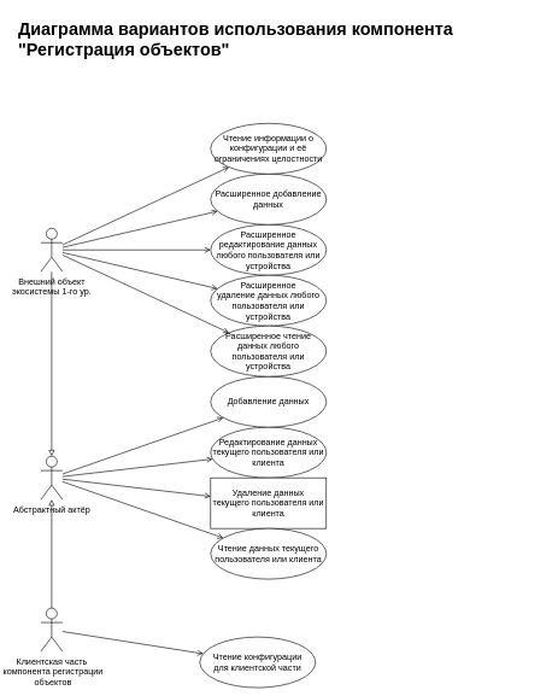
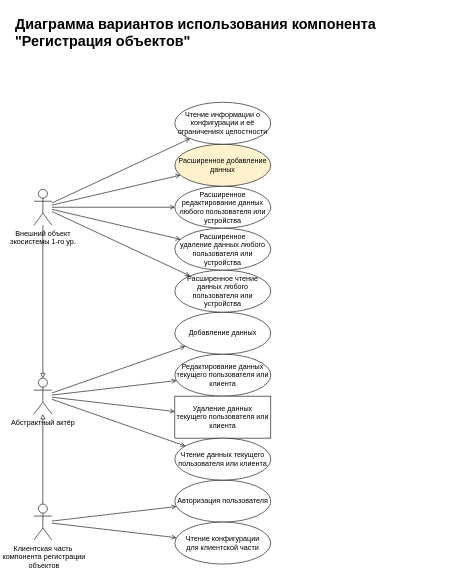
  <mxCell id="0" />
  <mxCell id="1" parent="0" />
+ <mxCell id="2" value="Авторизация пользователя" style="ellipse;whiteSpace=wrap;html=1;" parent="1" vertex="1"><mxGeometry x="291" y="800" width="160" height="70" as="geometry" /></mxCell>
  <mxCell id="3" value="Редактирование данных текущего пользователя или клиента" style="ellipse;whiteSpace=wrap;html=1;" parent="1" vertex="1"><mxGeometry x="291" y="590" width="160" height="70" as="geometry" /></mxCell>
  <mxCell id="4" value="Удаление данных&lt;br&gt;текущего пользователя или клиента" style="whiteSpace=wrap;html=1;rounded=0;" parent="1" vertex="1"><mxGeometry x="291" y="660" width="160" height="70" as="geometry" /></mxCell>
  <mxCell id="5" value="Добавление данных" style="ellipse;whiteSpace=wrap;html=1;" parent="1" vertex="1"><mxGeometry x="291" y="520" width="160" height="70" as="geometry" /></mxCell>
  <mxCell id="6" value="Расширенное редактирование данных&lt;br&gt;любого пользователя или устройства" style="ellipse;whiteSpace=wrap;html=1;" parent="1" vertex="1"><mxGeometry x="291" y="310" width="160" height="70" as="geometry" /></mxCell>
- <mxCell id="7" value="Расширенное добавление данных" style="ellipse;whiteSpace=wrap;html=1;" parent="1" vertex="1"><mxGeometry x="291" y="240" width="160" height="70" as="geometry" /></mxCell>
+ <mxCell id="7" value="Расширенное добавление данных" style="ellipse;whiteSpace=wrap;html=1;fillColor=#fff2cc;" parent="1" vertex="1"><mxGeometry x="291" y="240" width="160" height="70" as="geometry" /></mxCell>
  <mxCell id="8" value="&lt;font style=&quot;vertical-align: inherit;&quot;&gt;&lt;font style=&quot;vertical-align: inherit;&quot;&gt;&lt;font style=&quot;vertical-align: inherit;&quot;&gt;&lt;font style=&quot;vertical-align: inherit;&quot;&gt;Абстрактный актёр&lt;br&gt;&lt;/font&gt;&lt;/font&gt;&lt;/font&gt;&lt;/font&gt;" style="shape=umlActor;verticalLabelPosition=bottom;verticalAlign=top;html=1;" parent="1" vertex="1"><mxGeometry x="56" y="630" width="30" height="60" as="geometry" /></mxCell>
+ <mxCell id="9" style="edgeStyle=none;rounded=0;orthogonalLoop=1;jettySize=auto;html=1;endArrow=open;endFill=0;" parent="1" source="28" target="2" edge="1"><mxGeometry relative="1" as="geometry"><mxPoint x="116" y="1189" as="sourcePoint" /><mxPoint x="176" y="1189" as="targetPoint" /></mxGeometry></mxCell>
  <mxCell id="10" style="edgeStyle=none;rounded=0;orthogonalLoop=1;jettySize=auto;html=1;endArrow=open;endFill=0;" parent="1" source="15" target="7" edge="1"><mxGeometry relative="1" as="geometry"><mxPoint x="296" y="838.947" as="sourcePoint" /><mxPoint x="633.094" y="912.955" as="targetPoint" /></mxGeometry></mxCell>
  <mxCell id="11" style="edgeStyle=none;rounded=0;orthogonalLoop=1;jettySize=auto;html=1;endArrow=open;endFill=0;" parent="1" source="15" target="6" edge="1"><mxGeometry relative="1" as="geometry"><mxPoint x="296" y="850" as="sourcePoint" /><mxPoint x="643.094" y="922.955" as="targetPoint" /></mxGeometry></mxCell>
  <mxCell id="12" style="edgeStyle=none;rounded=0;orthogonalLoop=1;jettySize=auto;html=1;endArrow=open;endFill=0;" parent="1" source="15" target="14" edge="1"><mxGeometry relative="1" as="geometry"><mxPoint x="296" y="861.053" as="sourcePoint" /><mxPoint x="653.094" y="932.955" as="targetPoint" /></mxGeometry></mxCell>
  <mxCell id="13" style="rounded=0;orthogonalLoop=1;jettySize=auto;html=1;endArrow=block;endFill=0;" parent="1" source="15" target="8" edge="1"><mxGeometry relative="1" as="geometry"><mxPoint x="181" y="600" as="sourcePoint" /><mxPoint x="266" y="835.517" as="targetPoint" /></mxGeometry></mxCell>
  <mxCell id="14" value="Расширенное&lt;br&gt;удаление данных любого пользователя или устройства" style="ellipse;whiteSpace=wrap;html=1;" parent="1" vertex="1"><mxGeometry x="291" y="380" width="160" height="70" as="geometry" /></mxCell>
  <mxCell id="15" value="Внешний объект&lt;br&gt;экосистемы 1-го ур." style="shape=umlActor;verticalLabelPosition=bottom;verticalAlign=top;html=1;" parent="1" vertex="1"><mxGeometry x="56" y="315" width="30" height="60" as="geometry" /></mxCell>
  <mxCell id="16" value="Расширенное чтение данных любого пользователя или устройства" style="ellipse;whiteSpace=wrap;html=1;" parent="1" vertex="1"><mxGeometry x="291" y="450" width="160" height="70" as="geometry" /></mxCell>
  <mxCell id="17" value="Чтение данных текущего пользователя или клиента" style="ellipse;whiteSpace=wrap;html=1;" parent="1" vertex="1"><mxGeometry x="291" y="730" width="160" height="70" as="geometry" /></mxCell>
  <mxCell id="18" style="edgeStyle=none;rounded=0;orthogonalLoop=1;jettySize=auto;html=1;endArrow=open;endFill=0;" parent="1" source="15" target="16" edge="1"><mxGeometry relative="1" as="geometry"><mxPoint x="111" y="629.747" as="sourcePoint" /><mxPoint x="465.77" y="1096.786" as="targetPoint" /></mxGeometry></mxCell>
  <mxCell id="19" value="&lt;font style=&quot;vertical-align: inherit;&quot;&gt;&lt;font style=&quot;vertical-align: inherit;&quot;&gt;Чтение информации о конфигурации и её ограничениях целостности&lt;br&gt;&lt;/font&gt;&lt;/font&gt;" style="ellipse;whiteSpace=wrap;html=1;" parent="1" vertex="1"><mxGeometry x="291" y="170" width="160" height="70" as="geometry" /></mxCell>
  <mxCell id="20" style="edgeStyle=none;rounded=0;orthogonalLoop=1;jettySize=auto;html=1;endArrow=open;endFill=0;" parent="1" source="15" target="19" edge="1"><mxGeometry relative="1" as="geometry"><mxPoint x="106" y="487.848" as="sourcePoint" /><mxPoint x="447.986" y="210.796" as="targetPoint" /></mxGeometry></mxCell>
- <mxCell id="21" value="&lt;font style=&quot;vertical-align: inherit;&quot;&gt;&lt;font style=&quot;vertical-align: inherit;&quot;&gt;Чтение конфигурации&lt;br&gt;для клиентской части&lt;br&gt;&lt;/font&gt;&lt;/font&gt;" style="ellipse;whiteSpace=wrap;html=1;" parent="1" vertex="1"><mxGeometry x="276" y="880" width="160" height="70" as="geometry" /></mxCell>
+ <mxCell id="21" value="&lt;font style=&quot;vertical-align: inherit;&quot;&gt;&lt;font style=&quot;vertical-align: inherit;&quot;&gt;Чтение конфигурации&lt;br&gt;для клиентской части&lt;br&gt;&lt;/font&gt;&lt;/font&gt;" style="ellipse;whiteSpace=wrap;html=1;" parent="1" vertex="1"><mxGeometry x="291" y="870" width="160" height="70" as="geometry" /></mxCell>
  <mxCell id="22" style="edgeStyle=none;rounded=0;orthogonalLoop=1;jettySize=auto;html=1;endArrow=open;endFill=0;" parent="1" source="28" target="21" edge="1"><mxGeometry relative="1" as="geometry"><mxPoint x="96" y="745" as="sourcePoint" /><mxPoint x="167.008" y="774.439" as="targetPoint" /></mxGeometry></mxCell>
  <mxCell id="23" value="&lt;h1&gt;Диаграмма вариантов использования компонента &quot;Регистрация объектов&quot;&lt;/h1&gt;&lt;span style=&quot;text-align: center;&quot;&gt;&lt;br&gt;&lt;/span&gt;" style="text;html=1;strokeColor=none;fillColor=none;spacing=5;spacingTop=-20;overflow=hidden;rounded=0;whiteSpace=wrap;" parent="1" vertex="1"><mxGeometry x="20" y="20" width="730" height="110" as="geometry" /></mxCell>
  <mxCell id="24" style="edgeStyle=none;rounded=0;orthogonalLoop=1;jettySize=auto;html=1;endArrow=open;endFill=0;" edge="1" parent="1" source="8" target="5"><mxGeometry relative="1" as="geometry"><mxPoint x="96" y="845" as="sourcePoint" /><mxPoint x="301" y="845" as="targetPoint" /></mxGeometry></mxCell>
  <mxCell id="25" style="edgeStyle=none;rounded=0;orthogonalLoop=1;jettySize=auto;html=1;endArrow=open;endFill=0;" edge="1" parent="1" source="8" target="3"><mxGeometry relative="1" as="geometry"><mxPoint x="121" y="860" as="sourcePoint" /><mxPoint x="326" y="860" as="targetPoint" /></mxGeometry></mxCell>
  <mxCell id="26" style="edgeStyle=none;rounded=0;orthogonalLoop=1;jettySize=auto;html=1;endArrow=open;endFill=0;" edge="1" parent="1" source="8" target="4"><mxGeometry relative="1" as="geometry"><mxPoint x="116" y="865" as="sourcePoint" /><mxPoint x="321" y="865" as="targetPoint" /></mxGeometry></mxCell>
  <mxCell id="27" style="edgeStyle=none;rounded=0;orthogonalLoop=1;jettySize=auto;html=1;endArrow=open;endFill=0;" edge="1" parent="1" source="8" target="17"><mxGeometry relative="1" as="geometry"><mxPoint x="126" y="875" as="sourcePoint" /><mxPoint x="331" y="875" as="targetPoint" /></mxGeometry></mxCell>
  <mxCell id="28" value="&lt;font style=&quot;vertical-align: inherit;&quot;&gt;&lt;font style=&quot;vertical-align: inherit;&quot;&gt;&lt;font style=&quot;vertical-align: inherit;&quot;&gt;&lt;font style=&quot;vertical-align: inherit;&quot;&gt;Клиентская часть &lt;/font&gt;&lt;/font&gt;&lt;/font&gt;&lt;/font&gt;&lt;br&gt;&lt;font style=&quot;vertical-align: inherit;&quot;&gt;&lt;font style=&quot;vertical-align: inherit;&quot;&gt;&lt;font style=&quot;vertical-align: inherit;&quot;&gt;&lt;font style=&quot;vertical-align: inherit;&quot;&gt;&amp;nbsp;компонента регистрации&lt;br&gt;&amp;nbsp;объектов&lt;br&gt;&lt;/font&gt;&lt;/font&gt;&lt;/font&gt;&lt;/font&gt;" style="shape=umlActor;verticalLabelPosition=bottom;verticalAlign=top;html=1;" vertex="1" parent="1"><mxGeometry x="56" y="840" width="30" height="60" as="geometry" /></mxCell>
  <mxCell id="29" style="rounded=0;orthogonalLoop=1;jettySize=auto;html=1;endArrow=block;endFill=0;" edge="1" parent="1" source="28" target="8"><mxGeometry relative="1" as="geometry"><mxPoint x="81" y="520" as="sourcePoint" /><mxPoint x="81" y="675" as="targetPoint" /></mxGeometry></mxCell>
